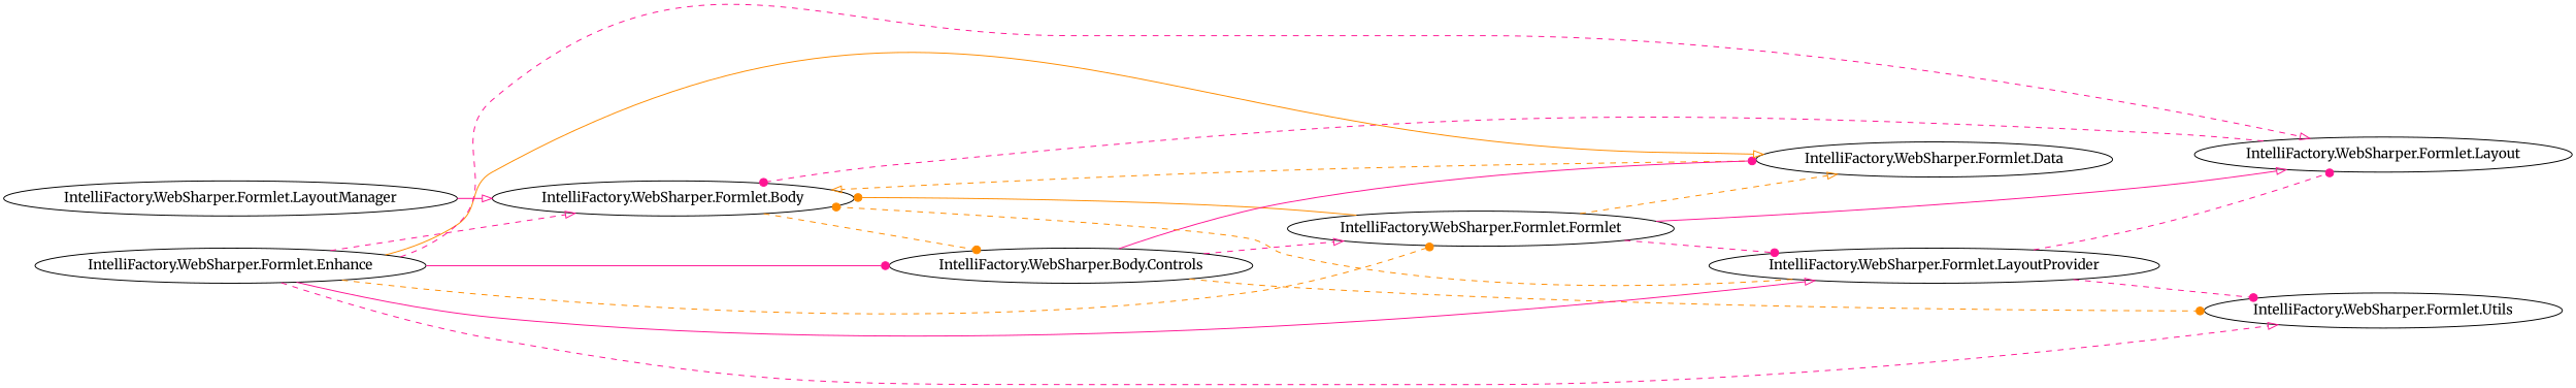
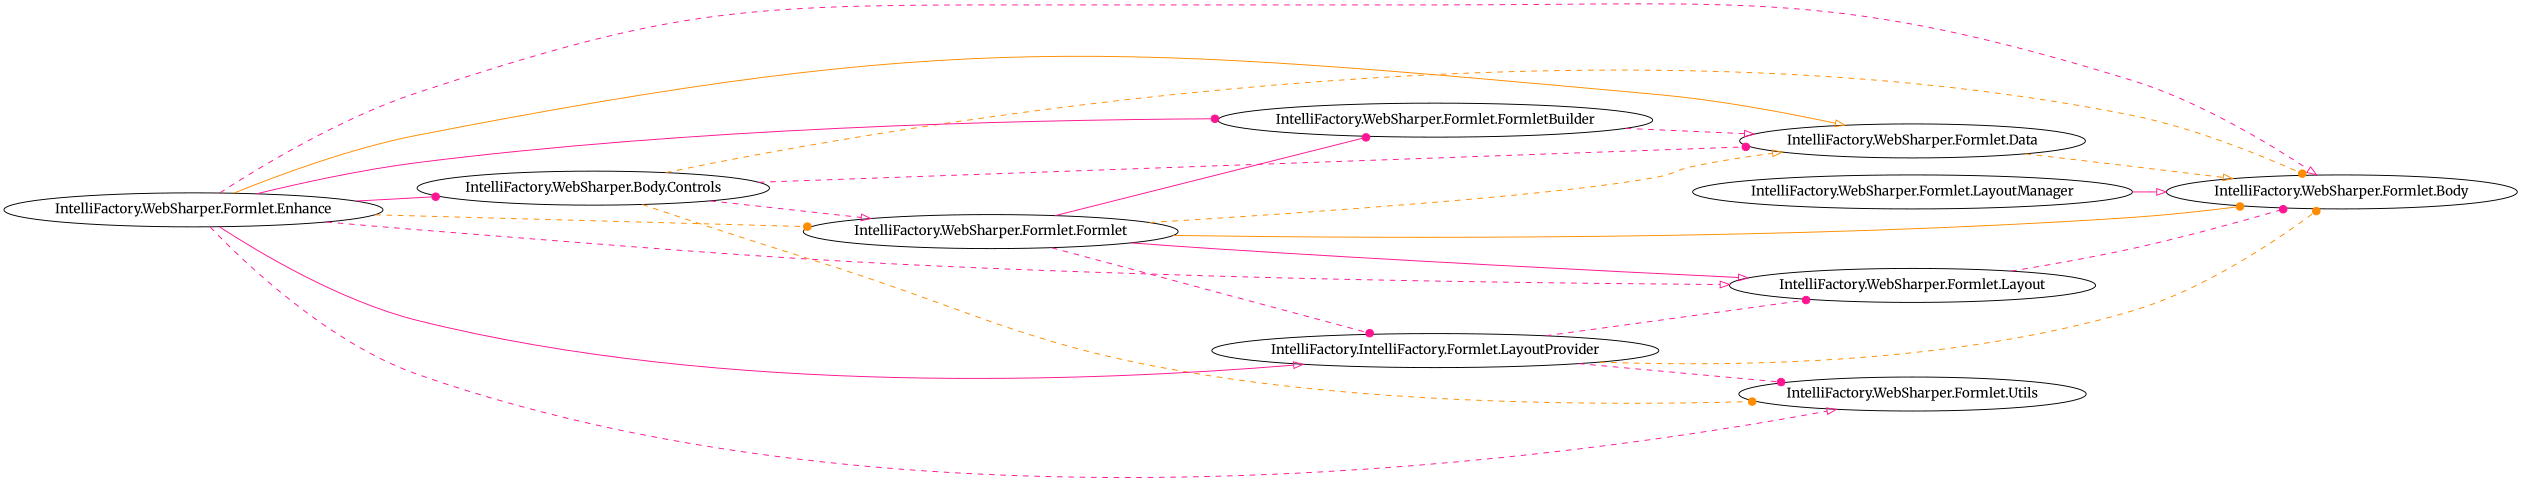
  digraph {
    fontname=Merriweather
    fontsize=10
    rankdir=LR
    node [fontname=Merriweather]
    edge [arrowhead=dot color=deeppink fontname=Merriweather style=dashed]
    "IntelliFactory.WebSharper.Formlet.Body"
    "IntelliFactory.WebSharper.Formlet.Data"
    "IntelliFactory.WebSharper.Formlet.Formlet"
    "IntelliFactory.WebSharper.Formlet.Utils"
    n5 [label="IntelliFactory.WebSharper.Body.Controls"]
+   "IntelliFactory.WebSharper.Formlet.FormletBuilder"
    "IntelliFactory.WebSharper.Formlet.Layout"
-   "IntelliFactory.WebSharper.Formlet.LayoutProvider"
+   "IntelliFactory.WebSharper.Formlet.LayoutProvider" [label="IntelliFactory.IntelliFactory.Formlet.LayoutProvider"]
    "IntelliFactory.WebSharper.Formlet.Enhance"
    "IntelliFactory.WebSharper.Formlet.LayoutManager"
    subgraph sub_1 {
      rank=none
      "IntelliFactory.WebSharper.Formlet.Body"
      "IntelliFactory.WebSharper.Formlet.Data"
      "IntelliFactory.WebSharper.Formlet.Formlet"
      "IntelliFactory.WebSharper.Formlet.Utils"
    }
    subgraph sub_2 {
      rank=none
      "IntelliFactory.WebSharper.Formlet.Body"
    }
    subgraph sub_3 {
      rank=none
      "IntelliFactory.WebSharper.Formlet.Body"
      "IntelliFactory.WebSharper.Formlet.Data"
      "IntelliFactory.WebSharper.Formlet.Formlet"
      "IntelliFactory.WebSharper.Formlet.Utils"
      n5
+     "IntelliFactory.WebSharper.Formlet.FormletBuilder"
      "IntelliFactory.WebSharper.Formlet.Layout"
      "IntelliFactory.WebSharper.Formlet.LayoutProvider"
    }
    subgraph sub_4 {
      rank=none
      "IntelliFactory.WebSharper.Formlet.Body"
      "IntelliFactory.WebSharper.Formlet.Data"
+     "IntelliFactory.WebSharper.Formlet.FormletBuilder"
      "IntelliFactory.WebSharper.Formlet.Layout"
      "IntelliFactory.WebSharper.Formlet.LayoutProvider"
    }
    subgraph sub_5 {
      rank=none
      "IntelliFactory.WebSharper.Formlet.Body"
      "IntelliFactory.WebSharper.Formlet.Data"
    }
    subgraph sub_6 {
      rank=none
      "IntelliFactory.WebSharper.Formlet.Body"
    }
    subgraph sub_7 {
      rank=none
      "IntelliFactory.WebSharper.Formlet.Body"
      "IntelliFactory.WebSharper.Formlet.Utils"
      "IntelliFactory.WebSharper.Formlet.Layout"
    }
    "IntelliFactory.WebSharper.Formlet.Data" -> "IntelliFactory.WebSharper.Formlet.Body" [arrowhead=onormal color=darkorange]
    "IntelliFactory.WebSharper.Formlet.Formlet" -> "IntelliFactory.WebSharper.Formlet.Body" [color=darkorange style=solid]
    "IntelliFactory.WebSharper.Formlet.Formlet" -> "IntelliFactory.WebSharper.Formlet.Data" [arrowhead=onormal color=darkorange]
+   "IntelliFactory.WebSharper.Formlet.Formlet" -> "IntelliFactory.WebSharper.Formlet.FormletBuilder" [style=solid]
    "IntelliFactory.WebSharper.Formlet.Formlet" -> "IntelliFactory.WebSharper.Formlet.Layout" [arrowhead=onormal style=solid]
    "IntelliFactory.WebSharper.Formlet.Formlet" -> "IntelliFactory.WebSharper.Formlet.LayoutProvider"
-   "IntelliFactory.WebSharper.Formlet.Body" -> n5 [color=darkorange]
-   n5 -> "IntelliFactory.WebSharper.Formlet.Data" [style=solid]
+   n5 -> "IntelliFactory.WebSharper.Formlet.Body" [color=darkorange]
+   n5 -> "IntelliFactory.WebSharper.Formlet.Data"
    n5 -> "IntelliFactory.WebSharper.Formlet.Formlet" [arrowhead=onormal]
    n5 -> "IntelliFactory.WebSharper.Formlet.Utils" [color=darkorange]
+   "IntelliFactory.WebSharper.Formlet.FormletBuilder" -> "IntelliFactory.WebSharper.Formlet.Data" [arrowhead=onormal]
    "IntelliFactory.WebSharper.Formlet.Layout" -> "IntelliFactory.WebSharper.Formlet.Body"
    "IntelliFactory.WebSharper.Formlet.LayoutProvider" -> "IntelliFactory.WebSharper.Formlet.Body" [color=darkorange]
    "IntelliFactory.WebSharper.Formlet.LayoutProvider" -> "IntelliFactory.WebSharper.Formlet.Utils"
    "IntelliFactory.WebSharper.Formlet.LayoutProvider" -> "IntelliFactory.WebSharper.Formlet.Layout"
    "IntelliFactory.WebSharper.Formlet.Enhance" -> "IntelliFactory.WebSharper.Formlet.Body" [arrowhead=onormal]
    "IntelliFactory.WebSharper.Formlet.Enhance" -> "IntelliFactory.WebSharper.Formlet.Data" [arrowhead=onormal color=darkorange style=solid]
    "IntelliFactory.WebSharper.Formlet.Enhance" -> "IntelliFactory.WebSharper.Formlet.Formlet" [color=darkorange]
    "IntelliFactory.WebSharper.Formlet.Enhance" -> "IntelliFactory.WebSharper.Formlet.Utils" [arrowhead=onormal]
    "IntelliFactory.WebSharper.Formlet.Enhance" -> n5 [style=solid]
+   "IntelliFactory.WebSharper.Formlet.Enhance" -> "IntelliFactory.WebSharper.Formlet.FormletBuilder" [style=solid]
    "IntelliFactory.WebSharper.Formlet.Enhance" -> "IntelliFactory.WebSharper.Formlet.Layout" [arrowhead=onormal]
    "IntelliFactory.WebSharper.Formlet.Enhance" -> "IntelliFactory.WebSharper.Formlet.LayoutProvider" [arrowhead=onormal style=solid]
    "IntelliFactory.WebSharper.Formlet.LayoutManager" -> "IntelliFactory.WebSharper.Formlet.Body" [arrowhead=onormal style=solid]
  }
